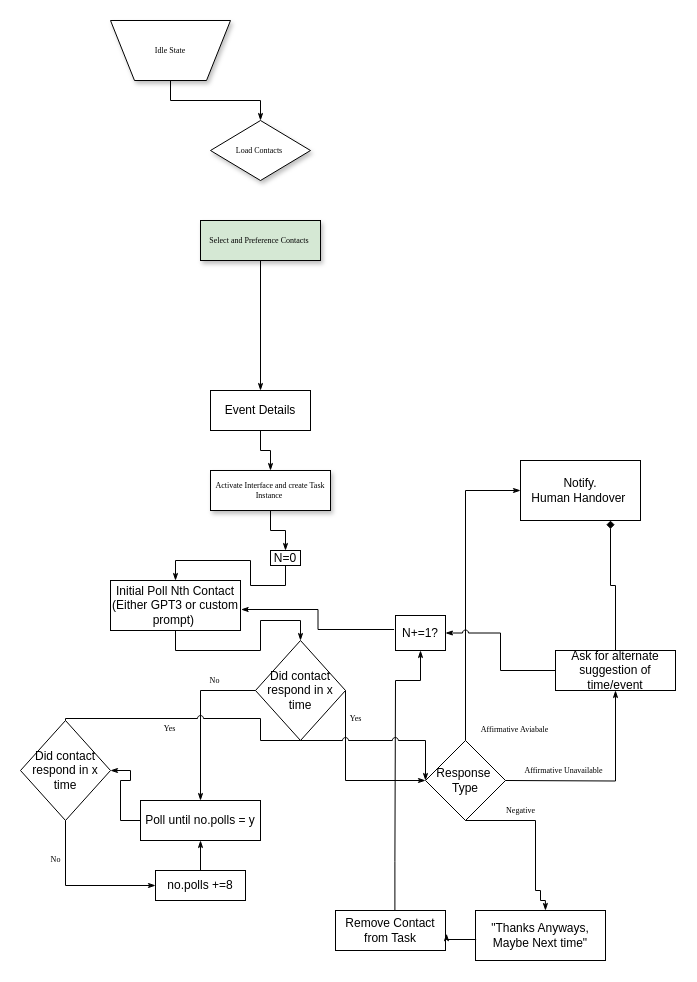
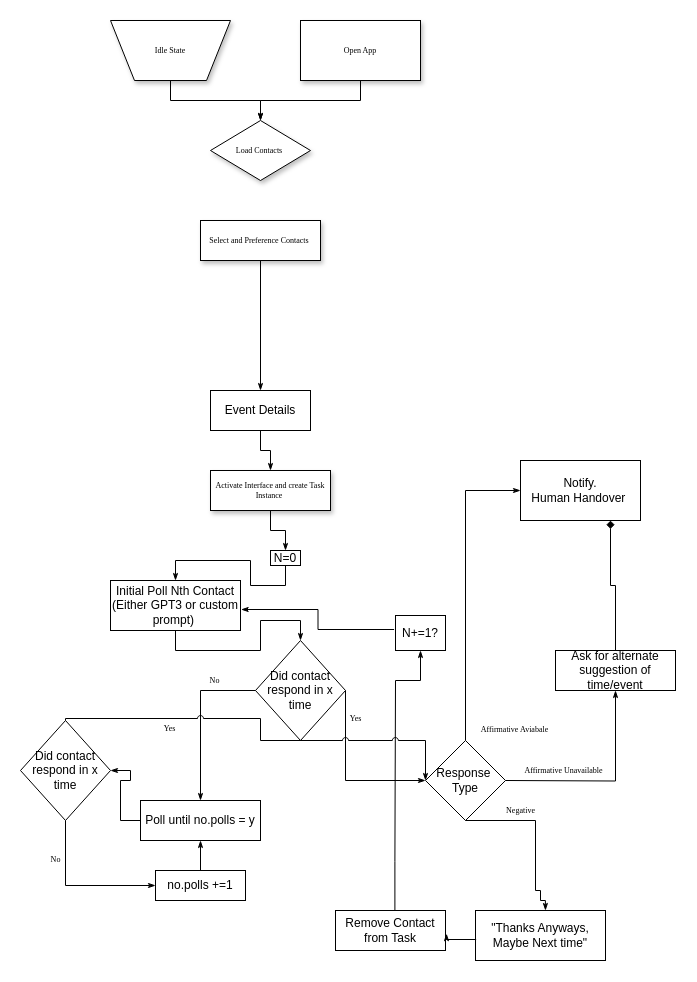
  <mxCell id="0" />
  <mxCell id="1" parent="0" />
  <mxCell id="2" style="edgeStyle=orthogonalEdgeStyle;rounded=0;html=1;labelBackgroundColor=none;startSize=5;endArrow=classicThin;endFill=1;endSize=5;jettySize=auto;orthogonalLoop=1;strokeWidth=1;fontFamily=Verdana;fontSize=8" parent="1" source="3" target="6" edge="1"><mxGeometry relative="1" as="geometry" /></mxCell>
  <mxCell id="3" value="Idle State" style="shape=trapezoid;whiteSpace=wrap;html=1;rounded=0;shadow=1;labelBackgroundColor=none;strokeWidth=1;fontFamily=Verdana;fontSize=8;align=center;flipV=1;" parent="1" vertex="1"><mxGeometry x="110" y="20" width="120" height="60" as="geometry" /></mxCell>
+ <mxCell id="4" style="edgeStyle=orthogonalEdgeStyle;rounded=0;html=1;labelBackgroundColor=none;startSize=5;endArrow=classicThin;endFill=1;endSize=5;jettySize=auto;orthogonalLoop=1;strokeWidth=1;fontFamily=Verdana;fontSize=8" parent="1" source="5" target="6" edge="1"><mxGeometry relative="1" as="geometry" /></mxCell>
+ <mxCell id="5" value="Open App" style="rounded=0;whiteSpace=wrap;html=1;shadow=1;labelBackgroundColor=none;strokeWidth=1;fontFamily=Verdana;fontSize=8;align=center;" parent="1" vertex="1"><mxGeometry x="300" y="20" width="120" height="60" as="geometry" /></mxCell>
  <mxCell id="6" value="Load Contacts&amp;nbsp;" style="rhombus;whiteSpace=wrap;html=1;rounded=0;shadow=1;labelBackgroundColor=none;strokeWidth=1;fontFamily=Verdana;fontSize=8;align=center;" parent="1" vertex="1"><mxGeometry x="210" y="120" width="100" height="60" as="geometry" /></mxCell>
  <mxCell id="7" style="edgeStyle=orthogonalEdgeStyle;rounded=0;html=1;labelBackgroundColor=none;startSize=5;endArrow=classicThin;endFill=1;endSize=5;jettySize=auto;orthogonalLoop=1;strokeWidth=1;fontFamily=Verdana;fontSize=8;entryX=0.5;entryY=0;entryDx=0;entryDy=0;" parent="1" source="8" target="12" edge="1"><mxGeometry relative="1" as="geometry"><mxPoint x="260" y="310" as="targetPoint" /></mxGeometry></mxCell>
- <mxCell id="8" value="Select and Preference Contacts&amp;nbsp;" style="whiteSpace=wrap;html=1;rounded=0;shadow=1;labelBackgroundColor=none;strokeWidth=1;fontFamily=Verdana;fontSize=8;align=center;fillColor=#d5e8d4;" parent="1" vertex="1"><mxGeometry x="200" y="220" width="120" height="40" as="geometry" /></mxCell>
+ <mxCell id="8" value="Select and Preference Contacts&amp;nbsp;" style="whiteSpace=wrap;html=1;rounded=0;shadow=1;labelBackgroundColor=none;strokeWidth=1;fontFamily=Verdana;fontSize=8;align=center;" parent="1" vertex="1"><mxGeometry x="200" y="220" width="120" height="40" as="geometry" /></mxCell>
  <mxCell id="9" style="edgeStyle=orthogonalEdgeStyle;rounded=0;html=1;labelBackgroundColor=none;startSize=5;endArrow=classicThin;endFill=1;endSize=5;jettySize=auto;orthogonalLoop=1;strokeWidth=1;fontFamily=Verdana;fontSize=8;entryX=0.5;entryY=0;entryDx=0;entryDy=0;" parent="1" source="10" target="38" edge="1"><mxGeometry relative="1" as="geometry" /></mxCell>
  <mxCell id="10" value="Activate Interface and create Task Instance&amp;nbsp;" style="whiteSpace=wrap;html=1;rounded=0;shadow=1;labelBackgroundColor=none;strokeWidth=1;fontFamily=Verdana;fontSize=8;align=center;" parent="1" vertex="1"><mxGeometry x="210" y="470" width="120" height="40" as="geometry" /></mxCell>
  <mxCell id="11" value="Initial Poll Nth Contact (Either GPT3 or custom prompt)&amp;nbsp;" style="rounded=0;whiteSpace=wrap;html=1;" vertex="1" parent="1"><mxGeometry x="110" y="580" width="130" height="50" as="geometry" /></mxCell>
  <mxCell id="12" value="Event Details" style="rounded=0;whiteSpace=wrap;html=1;" vertex="1" parent="1"><mxGeometry x="210" y="390" width="100" height="40" as="geometry" /></mxCell>
  <mxCell id="13" style="edgeStyle=orthogonalEdgeStyle;rounded=0;html=1;labelBackgroundColor=none;startSize=5;endArrow=classicThin;endFill=1;endSize=5;jettySize=auto;orthogonalLoop=1;strokeWidth=1;fontFamily=Verdana;fontSize=8;exitX=0.5;exitY=1;exitDx=0;exitDy=0;entryX=0.5;entryY=0;entryDx=0;entryDy=0;" edge="1" parent="1" source="12" target="10"><mxGeometry relative="1" as="geometry"><mxPoint x="280" y="520" as="sourcePoint" /><mxPoint x="370" y="560" as="targetPoint" /></mxGeometry></mxCell>
  <mxCell id="14" value="Did contact respond in x time" style="rhombus;whiteSpace=wrap;html=1;" vertex="1" parent="1"><mxGeometry x="255" y="640" width="90" height="100" as="geometry" /></mxCell>
  <mxCell id="15" style="edgeStyle=orthogonalEdgeStyle;rounded=0;html=1;labelBackgroundColor=none;startSize=5;endArrow=classicThin;endFill=1;endSize=5;jettySize=auto;orthogonalLoop=1;strokeWidth=1;fontFamily=Verdana;fontSize=8;exitX=0.5;exitY=1;exitDx=0;exitDy=0;" edge="1" parent="1" source="11" target="14"><mxGeometry relative="1" as="geometry"><mxPoint x="285" y="560" as="sourcePoint" /><mxPoint x="310" y="610" as="targetPoint" /></mxGeometry></mxCell>
  <mxCell id="16" value="Yes" style="edgeStyle=orthogonalEdgeStyle;rounded=0;html=1;labelBackgroundColor=none;startSize=5;endArrow=classicThin;endFill=1;endSize=5;jettySize=auto;orthogonalLoop=1;strokeWidth=1;fontFamily=Verdana;fontSize=8;exitX=1;exitY=0.5;exitDx=0;exitDy=0;jumpStyle=arc;entryX=0;entryY=0.5;entryDx=0;entryDy=0;" edge="1" parent="1" source="14" target="18"><mxGeometry x="-0.667" y="10" relative="1" as="geometry"><mxPoint as="offset" /><mxPoint x="355" y="780" as="sourcePoint" /><mxPoint x="345" y="780" as="targetPoint" /><Array as="points"><mxPoint x="345" y="780" /></Array></mxGeometry></mxCell>
  <mxCell id="17" value="No" style="edgeStyle=orthogonalEdgeStyle;rounded=0;html=1;labelBackgroundColor=none;startSize=5;endArrow=classicThin;endFill=1;endSize=5;jettySize=auto;orthogonalLoop=1;strokeWidth=1;fontFamily=Verdana;fontSize=8;exitX=0;exitY=0.5;exitDx=0;exitDy=0;entryX=0.5;entryY=0;entryDx=0;entryDy=0;jumpStyle=none;" edge="1" parent="1" source="14" target="31"><mxGeometry x="-0.5" y="-10" relative="1" as="geometry"><mxPoint as="offset" /><mxPoint x="195" y="780" as="sourcePoint" /><mxPoint x="195" y="790" as="targetPoint" /></mxGeometry></mxCell>
  <mxCell id="18" value="Response&amp;nbsp;&lt;br&gt;Type" style="rhombus;whiteSpace=wrap;html=1;" vertex="1" parent="1"><mxGeometry x="425" y="740" width="80" height="80" as="geometry" /></mxCell>
  <mxCell id="19" value="Affirmative Aviabale&amp;nbsp;" style="edgeStyle=orthogonalEdgeStyle;rounded=0;html=1;labelBackgroundColor=none;startSize=5;endArrow=classicThin;endFill=1;endSize=5;jettySize=auto;orthogonalLoop=1;strokeWidth=1;fontFamily=Verdana;fontSize=8;exitX=0.5;exitY=0;exitDx=0;exitDy=0;entryX=0;entryY=0.5;entryDx=0;entryDy=0;" edge="1" parent="1" source="18" target="22"><mxGeometry x="-0.926" y="-50" relative="1" as="geometry"><mxPoint as="offset" /><mxPoint x="460" y="640" as="sourcePoint" /><mxPoint x="570" y="640" as="targetPoint" /></mxGeometry></mxCell>
  <mxCell id="20" value="Affirmative Unavailable&amp;nbsp;" style="edgeStyle=orthogonalEdgeStyle;rounded=0;html=1;labelBackgroundColor=none;startSize=5;endArrow=classicThin;endFill=1;endSize=5;jettySize=auto;orthogonalLoop=1;strokeWidth=1;fontFamily=Verdana;fontSize=8;exitX=0.5;exitY=0;exitDx=0;exitDy=0;entryX=0.5;entryY=1;entryDx=0;entryDy=0;" edge="1" parent="1" target="30"><mxGeometry x="-0.412" y="10" relative="1" as="geometry"><mxPoint as="offset" /><mxPoint x="505" y="780" as="sourcePoint" /><mxPoint x="615" y="720" as="targetPoint" /></mxGeometry></mxCell>
  <mxCell id="21" value="Negative" style="edgeStyle=orthogonalEdgeStyle;rounded=0;html=1;labelBackgroundColor=none;startSize=5;endArrow=classicThin;endFill=1;endSize=5;jettySize=auto;orthogonalLoop=1;strokeWidth=1;fontFamily=Verdana;fontSize=8;exitX=0.5;exitY=1;exitDx=0;exitDy=0;entryX=0.538;entryY=0;entryDx=0;entryDy=0;entryPerimeter=0;" edge="1" parent="1" source="18" target="27"><mxGeometry x="-0.355" y="10" relative="1" as="geometry"><mxPoint as="offset" /><mxPoint x="455" y="850" as="sourcePoint" /><mxPoint x="555" y="890" as="targetPoint" /><Array as="points"><mxPoint x="535" y="820" /><mxPoint x="535" y="890" /><mxPoint x="540" y="890" /><mxPoint x="540" y="900" /><mxPoint x="545" y="900" /></Array></mxGeometry></mxCell>
  <mxCell id="22" value="Notify.&lt;br&gt;Human Handover&amp;nbsp;" style="rounded=0;whiteSpace=wrap;html=1;" vertex="1" parent="1"><mxGeometry x="520" y="460" width="120" height="60" as="geometry" /></mxCell>
  <mxCell id="23" value="Remove Contact from Task" style="rounded=0;whiteSpace=wrap;html=1;" vertex="1" parent="1"><mxGeometry x="335" y="910" width="110" height="40" as="geometry" /></mxCell>
  <mxCell id="24" value="" style="edgeStyle=orthogonalEdgeStyle;rounded=0;html=1;labelBackgroundColor=none;startSize=5;endArrow=classicThin;endFill=1;endSize=5;jettySize=auto;orthogonalLoop=1;strokeWidth=1;fontFamily=Verdana;fontSize=8;exitX=0.54;exitY=0.012;exitDx=0;exitDy=0;entryX=0.5;entryY=1;entryDx=0;entryDy=0;exitPerimeter=0;jumpStyle=none;" edge="1" parent="1" source="23" target="25"><mxGeometry x="-0.412" y="10" relative="1" as="geometry"><mxPoint as="offset" /><mxPoint x="255" y="880" as="sourcePoint" /><mxPoint x="395" y="650" as="targetPoint" /><Array as="points"><mxPoint x="394" y="861" /><mxPoint x="395" y="861" /><mxPoint x="395" y="680" /><mxPoint x="420" y="680" /></Array></mxGeometry></mxCell>
  <mxCell id="25" value="N+=1?" style="rounded=0;whiteSpace=wrap;html=1;" vertex="1" parent="1"><mxGeometry x="395" y="615" width="50" height="35" as="geometry" /></mxCell>
  <mxCell id="26" style="edgeStyle=orthogonalEdgeStyle;rounded=0;html=1;labelBackgroundColor=none;startSize=5;endArrow=classicThin;endFill=1;endSize=5;jettySize=auto;orthogonalLoop=1;strokeWidth=1;fontFamily=Verdana;fontSize=8;exitX=-0.028;exitY=0.4;exitDx=0;exitDy=0;entryX=1.005;entryY=0.58;entryDx=0;entryDy=0;entryPerimeter=0;exitPerimeter=0;" edge="1" parent="1" source="25" target="11"><mxGeometry relative="1" as="geometry"><mxPoint x="310" y="660" as="sourcePoint" /><mxPoint x="385" y="610" as="targetPoint" /></mxGeometry></mxCell>
  <mxCell id="27" value="&quot;Thanks Anyways, Maybe Next time&quot;" style="rounded=0;whiteSpace=wrap;html=1;" vertex="1" parent="1"><mxGeometry x="475" y="910" width="130" height="50" as="geometry" /></mxCell>
  <mxCell id="28" value="" style="edgeStyle=orthogonalEdgeStyle;rounded=0;html=1;labelBackgroundColor=none;startSize=5;endArrow=classicThin;endFill=1;endSize=5;jettySize=auto;orthogonalLoop=1;strokeWidth=1;fontFamily=Verdana;fontSize=8;exitX=0.005;exitY=0.58;exitDx=0;exitDy=0;entryX=1.009;entryY=0.58;entryDx=0;entryDy=0;entryPerimeter=0;exitPerimeter=0;" edge="1" parent="1" source="27" target="23"><mxGeometry x="-0.412" y="10" relative="1" as="geometry"><mxPoint as="offset" /><mxPoint x="515" y="790" as="sourcePoint" /><mxPoint x="625" y="730" as="targetPoint" /></mxGeometry></mxCell>
  <mxCell id="29" style="edgeStyle=orthogonalEdgeStyle;rounded=0;orthogonalLoop=1;jettySize=auto;html=1;exitX=0.5;exitY=0;exitDx=0;exitDy=0;entryX=0.75;entryY=1;entryDx=0;entryDy=0;endArrow=diamond;" edge="1" parent="1" source="30" target="22"><mxGeometry relative="1" as="geometry"><mxPoint x="610.2" y="630" as="targetPoint" /></mxGeometry></mxCell>
  <mxCell id="30" value="Ask for alternate suggestion of time/event" style="rounded=0;whiteSpace=wrap;html=1;" vertex="1" parent="1"><mxGeometry x="555" y="650" width="120" height="40" as="geometry" /></mxCell>
  <mxCell id="31" value="Poll until no.polls = y" style="rounded=0;whiteSpace=wrap;html=1;" vertex="1" parent="1"><mxGeometry x="140" y="800" width="120" height="40" as="geometry" /></mxCell>
  <mxCell id="32" value="Did contact respond in x time" style="rhombus;whiteSpace=wrap;html=1;" vertex="1" parent="1"><mxGeometry x="20" y="720" width="90" height="100" as="geometry" /></mxCell>
  <mxCell id="33" value="" style="edgeStyle=orthogonalEdgeStyle;rounded=0;html=1;labelBackgroundColor=none;startSize=5;endArrow=classicThin;endFill=1;endSize=5;jettySize=auto;orthogonalLoop=1;strokeWidth=1;fontFamily=Verdana;fontSize=8;exitX=0;exitY=0.5;exitDx=0;exitDy=0;entryX=1;entryY=0.5;entryDx=0;entryDy=0;" edge="1" parent="1" source="31" target="32"><mxGeometry x="-0.5" y="-10" relative="1" as="geometry"><mxPoint as="offset" /><mxPoint x="260" y="700" as="sourcePoint" /><mxPoint x="200" y="760" as="targetPoint" /></mxGeometry></mxCell>
  <mxCell id="34" value="No" style="edgeStyle=orthogonalEdgeStyle;rounded=0;html=1;labelBackgroundColor=none;startSize=5;endArrow=classicThin;endFill=1;endSize=5;jettySize=auto;orthogonalLoop=1;strokeWidth=1;fontFamily=Verdana;fontSize=8;exitX=0.5;exitY=1;exitDx=0;exitDy=0;entryX=0;entryY=0.5;entryDx=0;entryDy=0;" edge="1" parent="1" source="32" target="35"><mxGeometry x="-0.5" y="-10" relative="1" as="geometry"><mxPoint as="offset" /><mxPoint x="110" y="870" as="sourcePoint" /><mxPoint x="140" y="860" as="targetPoint" /></mxGeometry></mxCell>
- <mxCell id="35" value="no.polls +=8" style="rounded=0;whiteSpace=wrap;html=1;" vertex="1" parent="1"><mxGeometry x="155" y="870" width="90" height="30" as="geometry" /></mxCell>
+ <mxCell id="35" value="no.polls +=1" style="rounded=0;whiteSpace=wrap;html=1;" vertex="1" parent="1"><mxGeometry x="155" y="870" width="90" height="30" as="geometry" /></mxCell>
  <mxCell id="36" value="" style="edgeStyle=orthogonalEdgeStyle;rounded=0;html=1;labelBackgroundColor=none;startSize=5;endArrow=classicThin;endFill=1;endSize=5;jettySize=auto;orthogonalLoop=1;strokeWidth=1;fontFamily=Verdana;fontSize=8;exitX=0.5;exitY=0;exitDx=0;exitDy=0;entryX=0.5;entryY=1;entryDx=0;entryDy=0;" edge="1" parent="1" source="35" target="31"><mxGeometry x="-0.636" y="35" relative="1" as="geometry"><mxPoint as="offset" /><mxPoint x="80" y="870" as="sourcePoint" /><mxPoint x="165" y="895" as="targetPoint" /></mxGeometry></mxCell>
  <mxCell id="37" value="Yes" style="edgeStyle=orthogonalEdgeStyle;rounded=0;html=1;labelBackgroundColor=none;startSize=5;endArrow=classicThin;endFill=1;endSize=5;jettySize=auto;orthogonalLoop=1;strokeWidth=1;fontFamily=Verdana;fontSize=8;exitX=0.5;exitY=0;exitDx=0;exitDy=0;jumpStyle=arc;entryX=0;entryY=0.5;entryDx=0;entryDy=0;" edge="1" parent="1" source="32" target="18"><mxGeometry x="-0.5" y="-10" relative="1" as="geometry"><mxPoint as="offset" /><mxPoint x="75" y="830" as="sourcePoint" /><mxPoint x="370" y="740" as="targetPoint" /><Array as="points"><mxPoint x="65" y="718" /><mxPoint x="260" y="718" /><mxPoint x="260" y="740" /><mxPoint x="425" y="740" /></Array></mxGeometry></mxCell>
  <mxCell id="38" value="N=0" style="rounded=0;whiteSpace=wrap;html=1;" vertex="1" parent="1"><mxGeometry x="270" y="550" width="30" height="15" as="geometry" /></mxCell>
  <mxCell id="39" style="edgeStyle=orthogonalEdgeStyle;rounded=0;html=1;labelBackgroundColor=none;startSize=5;endArrow=classicThin;endFill=1;endSize=5;jettySize=auto;orthogonalLoop=1;strokeWidth=1;fontFamily=Verdana;fontSize=8;entryX=0.5;entryY=0;entryDx=0;entryDy=0;exitX=0.5;exitY=1;exitDx=0;exitDy=0;" edge="1" parent="1" source="38" target="11"><mxGeometry relative="1" as="geometry"><mxPoint x="280.034" y="520" as="sourcePoint" /><mxPoint x="285" y="570" as="targetPoint" /></mxGeometry></mxCell>
- <mxCell id="40" style="edgeStyle=orthogonalEdgeStyle;rounded=0;html=1;labelBackgroundColor=none;startSize=5;endArrow=classicThin;endFill=1;endSize=5;jettySize=auto;orthogonalLoop=1;strokeWidth=1;fontFamily=Verdana;fontSize=8;exitX=0;exitY=0.5;exitDx=0;exitDy=0;entryX=1;entryY=0.5;entryDx=0;entryDy=0;jumpStyle=arc;" edge="1" parent="1" source="30" target="25"><mxGeometry relative="1" as="geometry"><mxPoint x="403.6" y="639" as="sourcePoint" /><mxPoint x="250.65" y="619" as="targetPoint" /></mxGeometry></mxCell>
